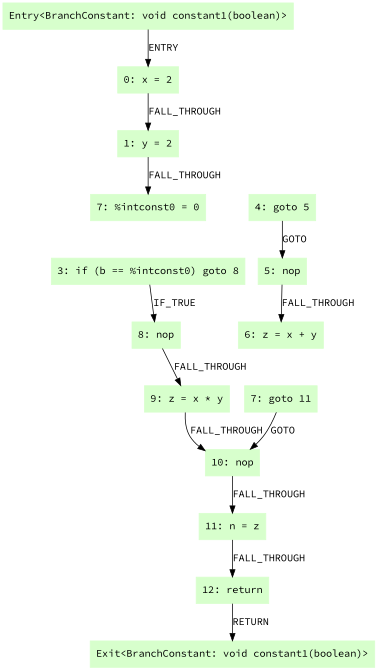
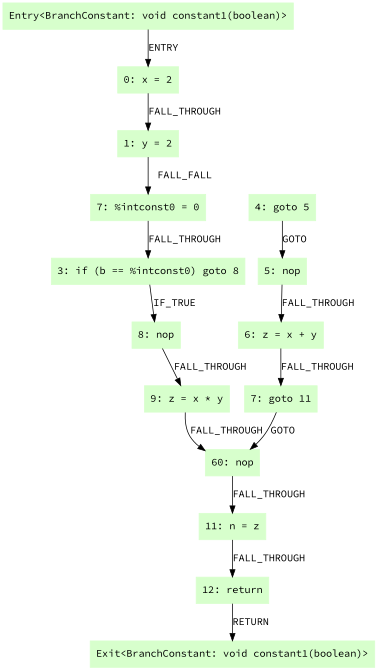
  digraph {
    fontname="Source Code Pro"
    node [color=".3 .2 1.0" fontname="Source Code Pro" shape=box style=filled]
    edge [fontname="Source Code Pro"]
    n1 [label="Entry<BranchConstant: void constant1(boolean)>"]
    n2 [label="0: x = 2"]
    n3 [label="1: y = 2"]
    n4 [label="7: %intconst0 = 0"]
    n5 [label="3: if (b == %intconst0) goto 8"]
    n6 [label="8: nop"]
    n7 [label="4: goto 5"]
    n8 [label="5: nop"]
    n9 [label="9: z = x * y"]
    n10 [label="6: z = x + y"]
    n11 [label="7: goto 11"]
-   n12 [label="10: nop"]
+   n12 [label="60: nop"]
    n13 [label="11: n = z"]
    n14 [label="12: return"]
    n15 [label="Exit<BranchConstant: void constant1(boolean)>"]
    n1 -> n2 [label=ENTRY]
    n2 -> n3 [label=FALL_THROUGH]
-   n3 -> n4 [label=FALL_THROUGH]
+   n3 -> n4 [label=FALL_FALL]
+   n4 -> n5 [label=FALL_THROUGH]
    n5 -> n6 [label=IF_TRUE]
    n6 -> n9 [label=FALL_THROUGH]
    n7 -> n8 [label=GOTO]
    n8 -> n10 [label=FALL_THROUGH]
    n9 -> n12 [label=FALL_THROUGH]
+   n10 -> n11 [label=FALL_THROUGH]
    n11 -> n12 [label=GOTO]
    n12 -> n13 [label=FALL_THROUGH]
    n13 -> n14 [label=FALL_THROUGH]
    n14 -> n15 [label=RETURN]
  }
